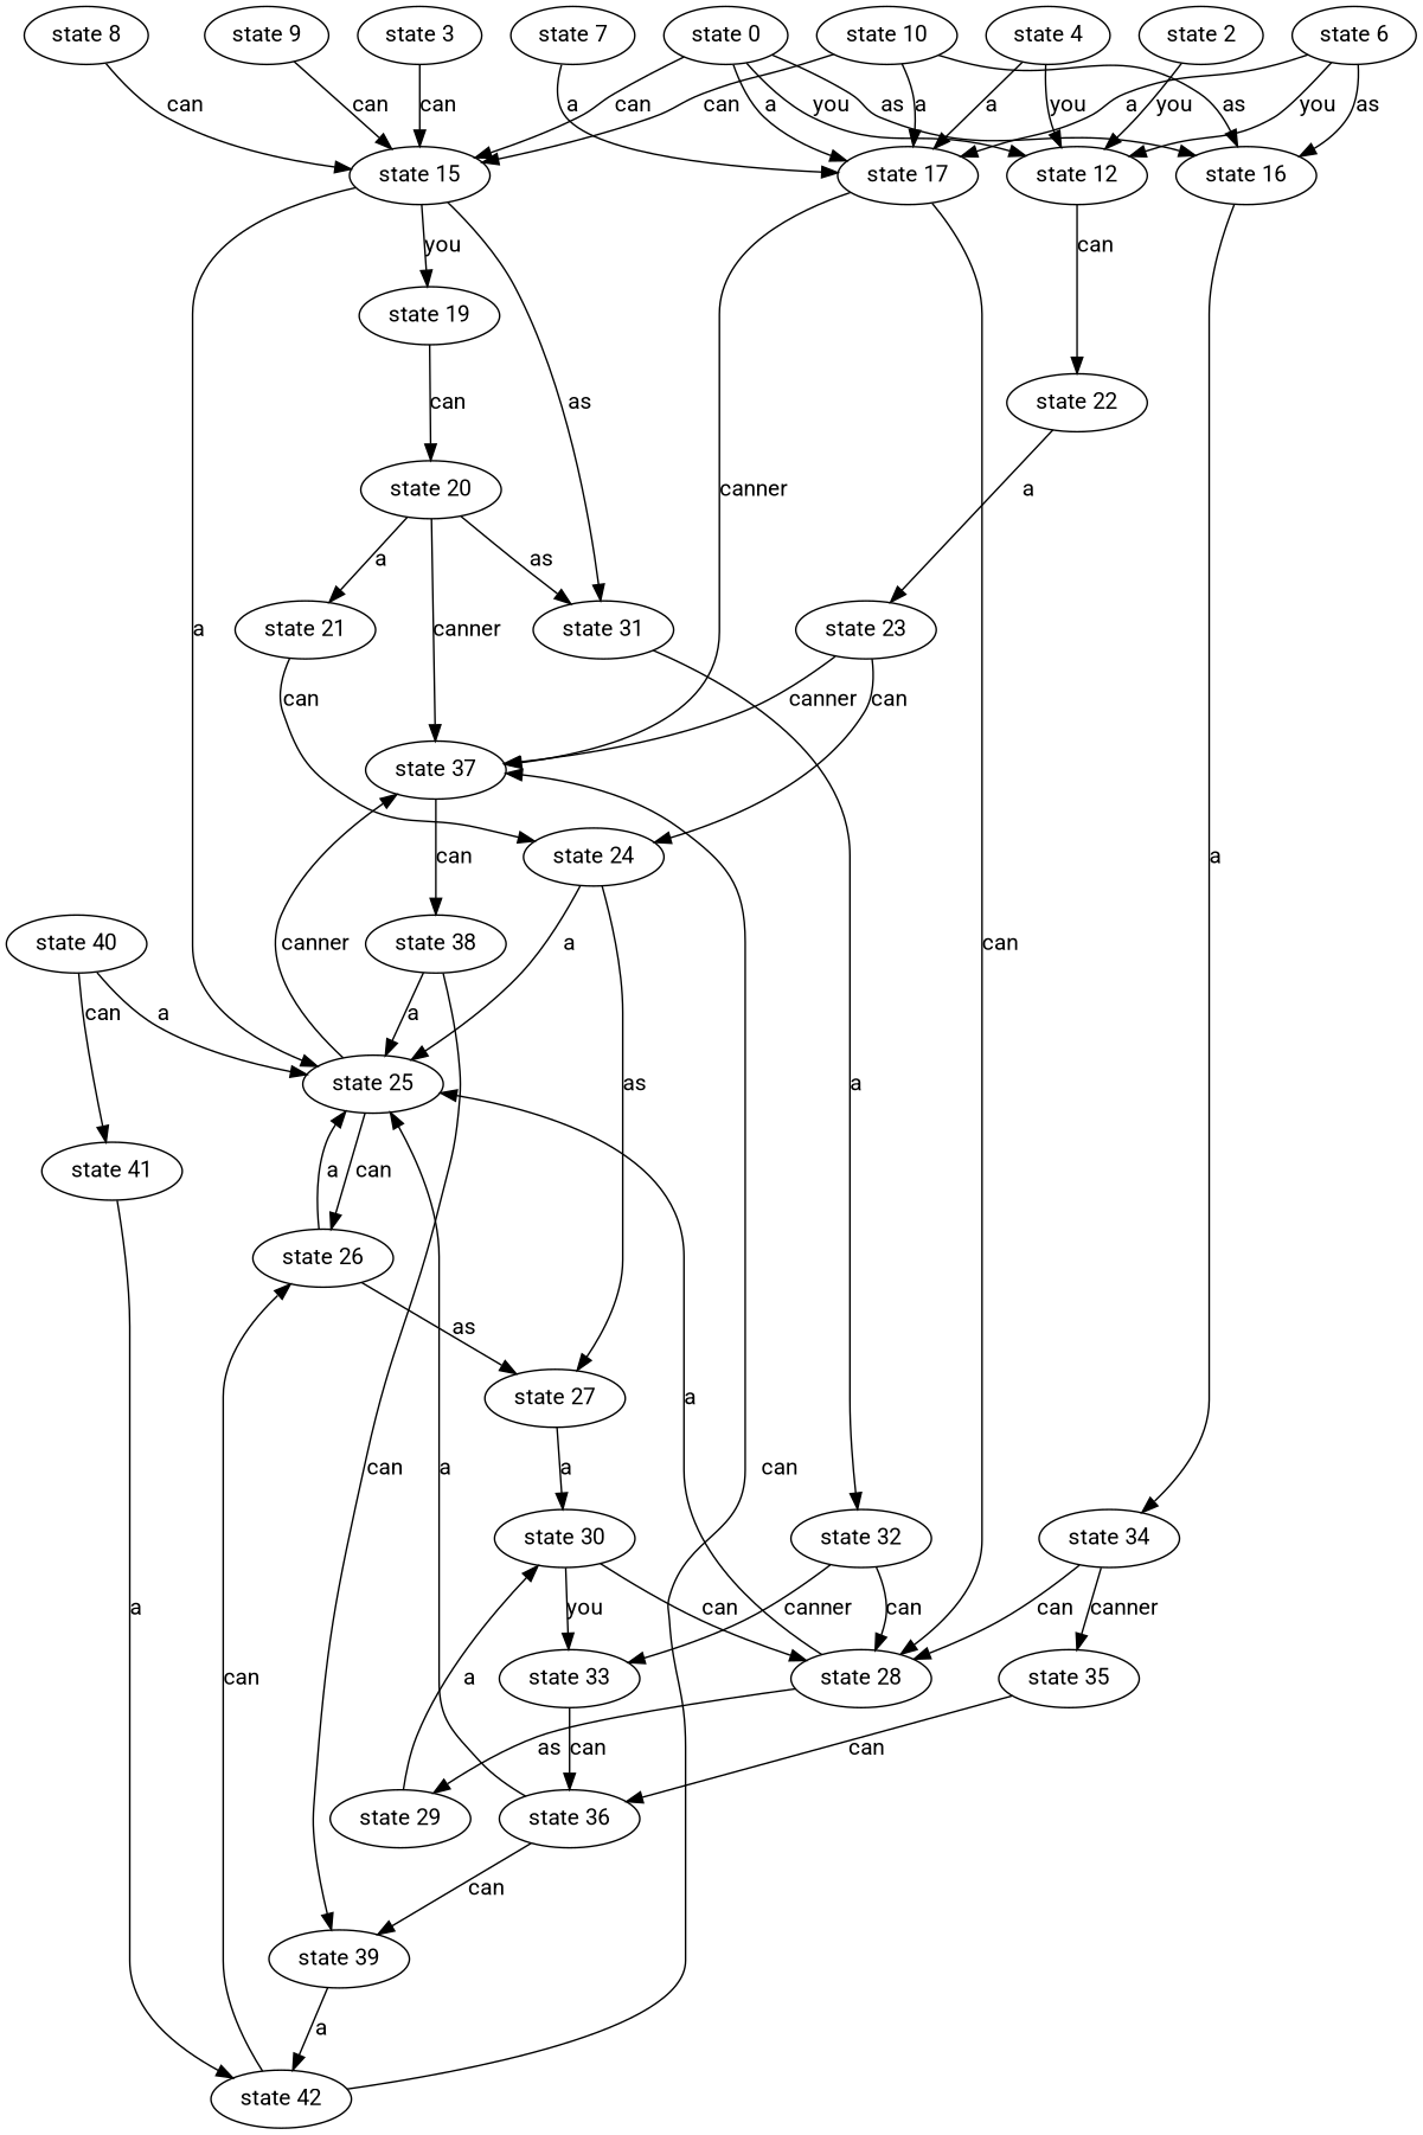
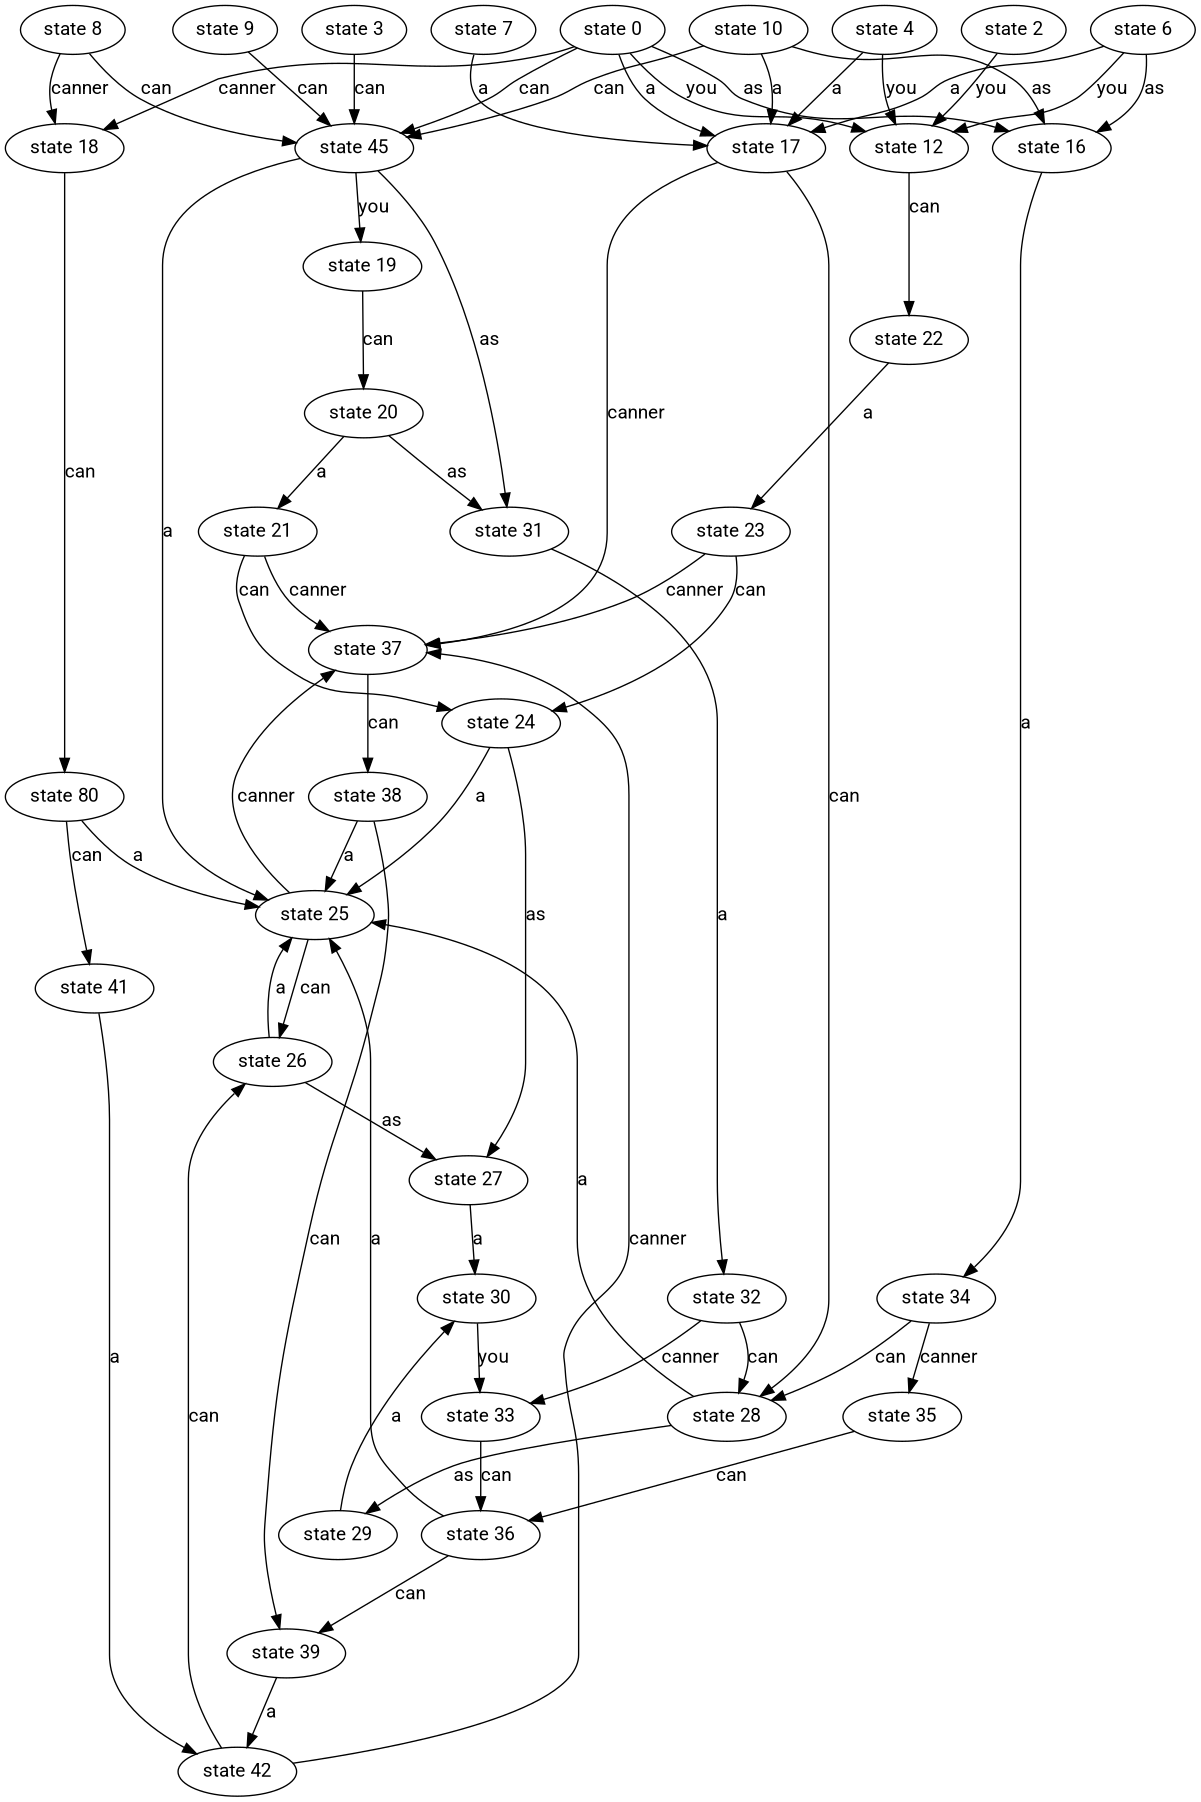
  digraph {
    fontname=Roboto
    node [fontname=Roboto]
    edge [fontname=Roboto]
    "state 2"
    "state 12"
    "state 22"
    "state 23"
    "state 37"
    "state 24"
    "state 38"
    "state 25"
    "state 27"
    "state 39"
    "state 26"
    "state 30"
    "state 34"
    "state 35"
    "state 28"
    "state 36"
    "state 29"
-   "state 40"
+   "state 40" [label="state 80"]
    "state 41"
    "state 42"
    "state 33"
    "state 16"
    "state 3"
-   "state 15"
+   "state 15" [label="state 45"]
    "state 31"
    "state 19"
    "state 32"
    "state 20"
    "state 6"
    "state 17"
+   "state 18"
    "state 21"
    "state 8"
    "state 9"
    "state 4"
    "state 7"
    "state 0"
    "state 10"
    "state 2" -> "state 12" [label=you]
    "state 12" -> "state 22" [label=can]
    "state 22" -> "state 23" [label=a]
    "state 23" -> "state 37" [label=canner]
    "state 23" -> "state 24" [label=can]
    "state 37" -> "state 38" [label=can]
    "state 24" -> "state 25" [label=a]
    "state 24" -> "state 27" [label=as]
    "state 38" -> "state 25" [label=a]
    "state 38" -> "state 39" [label=can]
    "state 25" -> "state 37" [label=canner]
    "state 25" -> "state 26" [label=can]
    "state 27" -> "state 30" [label=a]
    "state 39" -> "state 42" [label=a]
    "state 26" -> "state 25" [label=a]
    "state 26" -> "state 27" [label=as]
-   "state 30" -> "state 28" [label=can]
    "state 30" -> "state 33" [label=you]
    "state 34" -> "state 35" [label=canner]
    "state 34" -> "state 28" [label=can]
    "state 35" -> "state 36" [label=can]
    "state 28" -> "state 25" [label=a]
    "state 28" -> "state 29" [label=as]
    "state 36" -> "state 25" [label=a]
    "state 36" -> "state 39" [label=can]
    "state 29" -> "state 30" [label=a]
    "state 40" -> "state 25" [label=a]
    "state 40" -> "state 41" [label=can]
    "state 41" -> "state 42" [label=a]
-   "state 42" -> "state 37" [label=can]
+   "state 42" -> "state 37" [label=canner]
    "state 42" -> "state 26" [label=can]
    "state 33" -> "state 36" [label=can]
    "state 16" -> "state 34" [label=a]
    "state 3" -> "state 15" [label=can]
    "state 15" -> "state 25" [label=a]
    "state 15" -> "state 31" [label=as]
    "state 15" -> "state 19" [label=you]
    "state 31" -> "state 32" [label=a]
    "state 19" -> "state 20" [label=can]
    "state 32" -> "state 28" [label=can]
    "state 32" -> "state 33" [label=canner]
    "state 20" -> "state 31" [label=as]
    "state 20" -> "state 21" [label=a]
    "state 6" -> "state 12" [label=you]
    "state 6" -> "state 16" [label=as]
    "state 6" -> "state 17" [label=a]
    "state 17" -> "state 37" [label=canner]
    "state 17" -> "state 28" [label=can]
-   "state 20" -> "state 37" [label=canner]
+   "state 18" -> "state 40" [label=can]
+   "state 21" -> "state 37" [label=canner]
    "state 21" -> "state 24" [label=can]
    "state 8" -> "state 15" [label=can]
+   "state 8" -> "state 18" [label=canner]
    "state 9" -> "state 15" [label=can]
    "state 4" -> "state 12" [label=you]
    "state 4" -> "state 17" [label=a]
    "state 7" -> "state 17" [label=a]
    "state 0" -> "state 12" [label=you]
    "state 0" -> "state 16" [label=as]
    "state 0" -> "state 15" [label=can]
    "state 0" -> "state 17" [label=a]
+   "state 0" -> "state 18" [label=canner]
    "state 10" -> "state 16" [label=as]
    "state 10" -> "state 15" [label=can]
    "state 10" -> "state 17" [label=a]
  }
